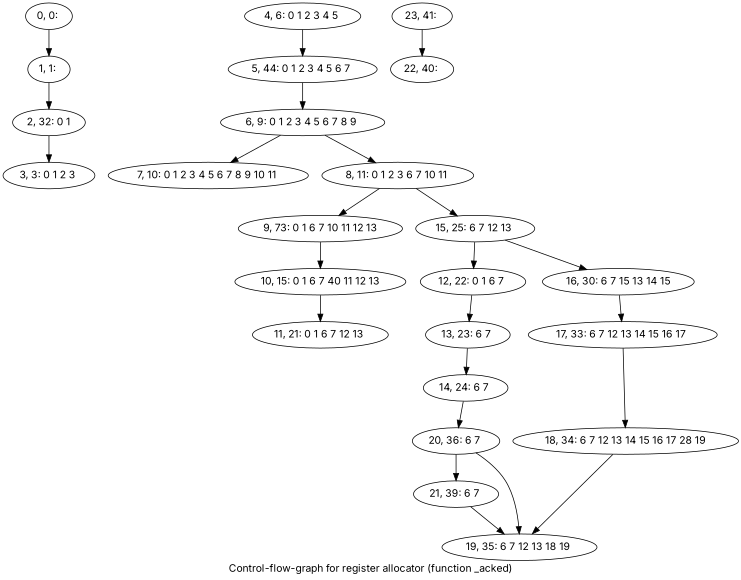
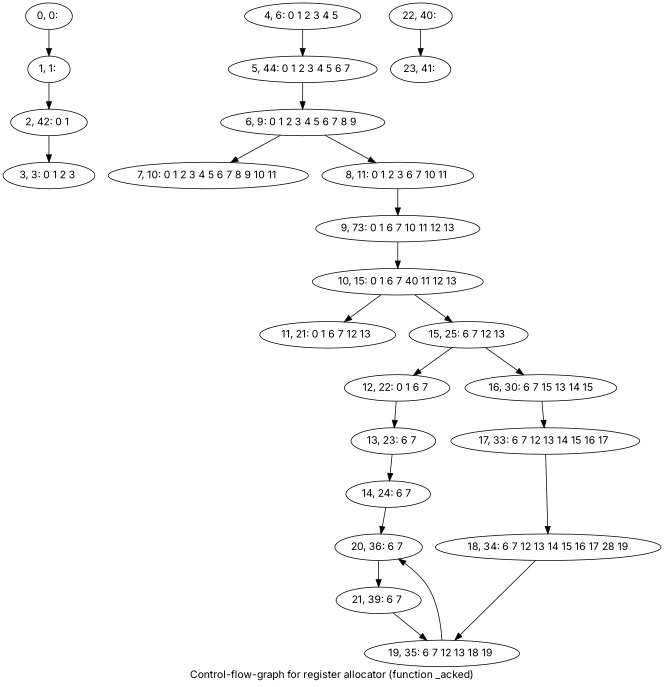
  digraph {
    fontname=Inter
    label="Control-flow-graph for register allocator (function _acked)"
    node [fontname=Inter]
    edge [fontname=Inter]
    n1 [label="0, 0: "]
    n2 [label="1, 1: "]
-   n3 [label="2, 32: 0 1"]
+   n3 [label="2, 42: 0 1 "]
    n4 [label="3, 3: 0 1 2 3 "]
    n5 [label="4, 6: 0 1 2 3 4 5 "]
    n6 [label="5, 44: 0 1 2 3 4 5 6 7 "]
    n7 [label="6, 9: 0 1 2 3 4 5 6 7 8 9 "]
    n8 [label="7, 10: 0 1 2 3 4 5 6 7 8 9 10 11 "]
    n9 [label="8, 11: 0 1 2 3 6 7 10 11 "]
    n10 [label="9, 73: 0 1 6 7 10 11 12 13"]
    n11 [label="10, 15: 0 1 6 7 40 11 12 13"]
    n12 [label="11, 21: 0 1 6 7 12 13 "]
    n13 [label="15, 25: 6 7 12 13 "]
    n14 [label="12, 22: 0 1 6 7 "]
    n15 [label="16, 30: 6 7 15 13 14 15"]
    n16 [label="13, 23: 6 7 "]
    n17 [label="14, 24: 6 7 "]
    n18 [label="20, 36: 6 7 "]
    n19 [label="21, 39: 6 7 "]
    n20 [label="17, 33: 6 7 12 13 14 15 16 17 "]
    n21 [label="18, 34: 6 7 12 13 14 15 16 17 28 19"]
    n22 [label="19, 35: 6 7 12 13 18 19 "]
    n23 [label="22, 40: "]
    n24 [label="23, 41: "]
    n1 -> n2
    n2 -> n3
    n3 -> n4
    n5 -> n6
    n6 -> n7
    n7 -> n8
    n7 -> n9
    n9 -> n10
    n10 -> n11
    n11 -> n12
-   n9 -> n13
+   n11 -> n13
    n13 -> n14
    n13 -> n15
    n14 -> n16
    n15 -> n20
    n16 -> n17
    n17 -> n18
    n18 -> n19
    n19 -> n22
    n20 -> n21
    n21 -> n22
-   n18 -> n22
-   n24 -> n23
+   n22 -> n18
+   n23 -> n24
  }
